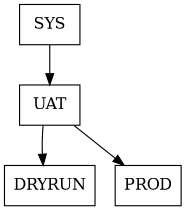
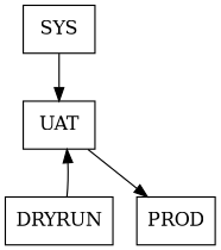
  digraph {
    fontname="DejaVu Serif"
    node [fontname="DejaVu Serif" shape=box]
    edge [fontname="DejaVu Serif"]
    n1 [label=SYS]
    n2 [label=UAT]
    n3 [label=DRYRUN]
    n4 [label=PROD]
    n1 -> n2
-   n2 -> n3
+   n3 -> n2
    n2 -> n4
  }
